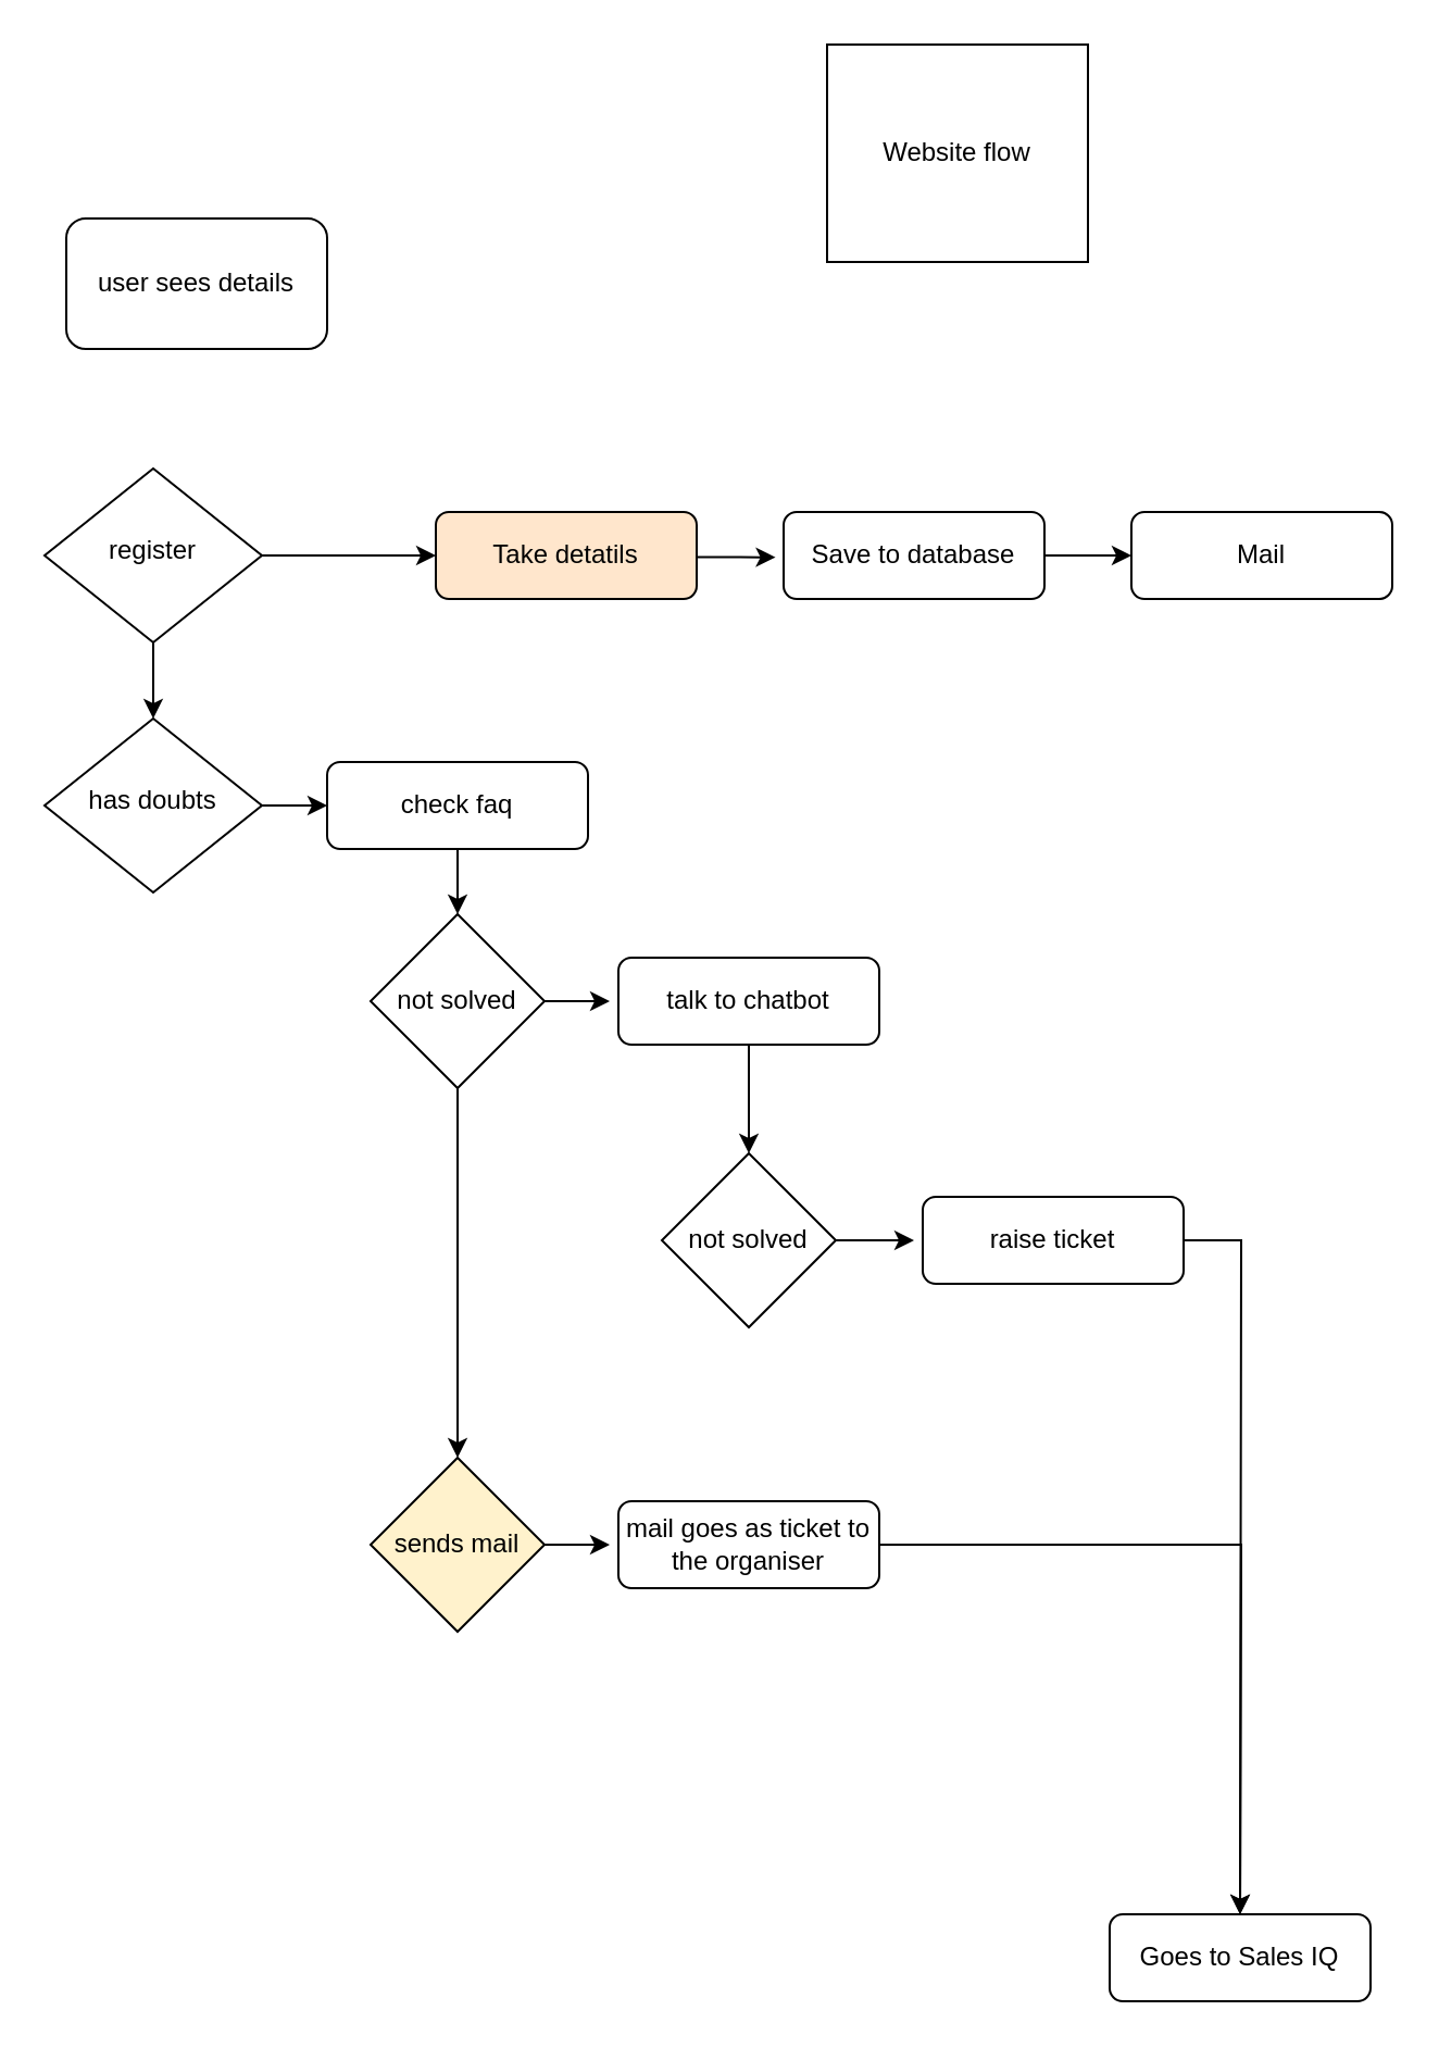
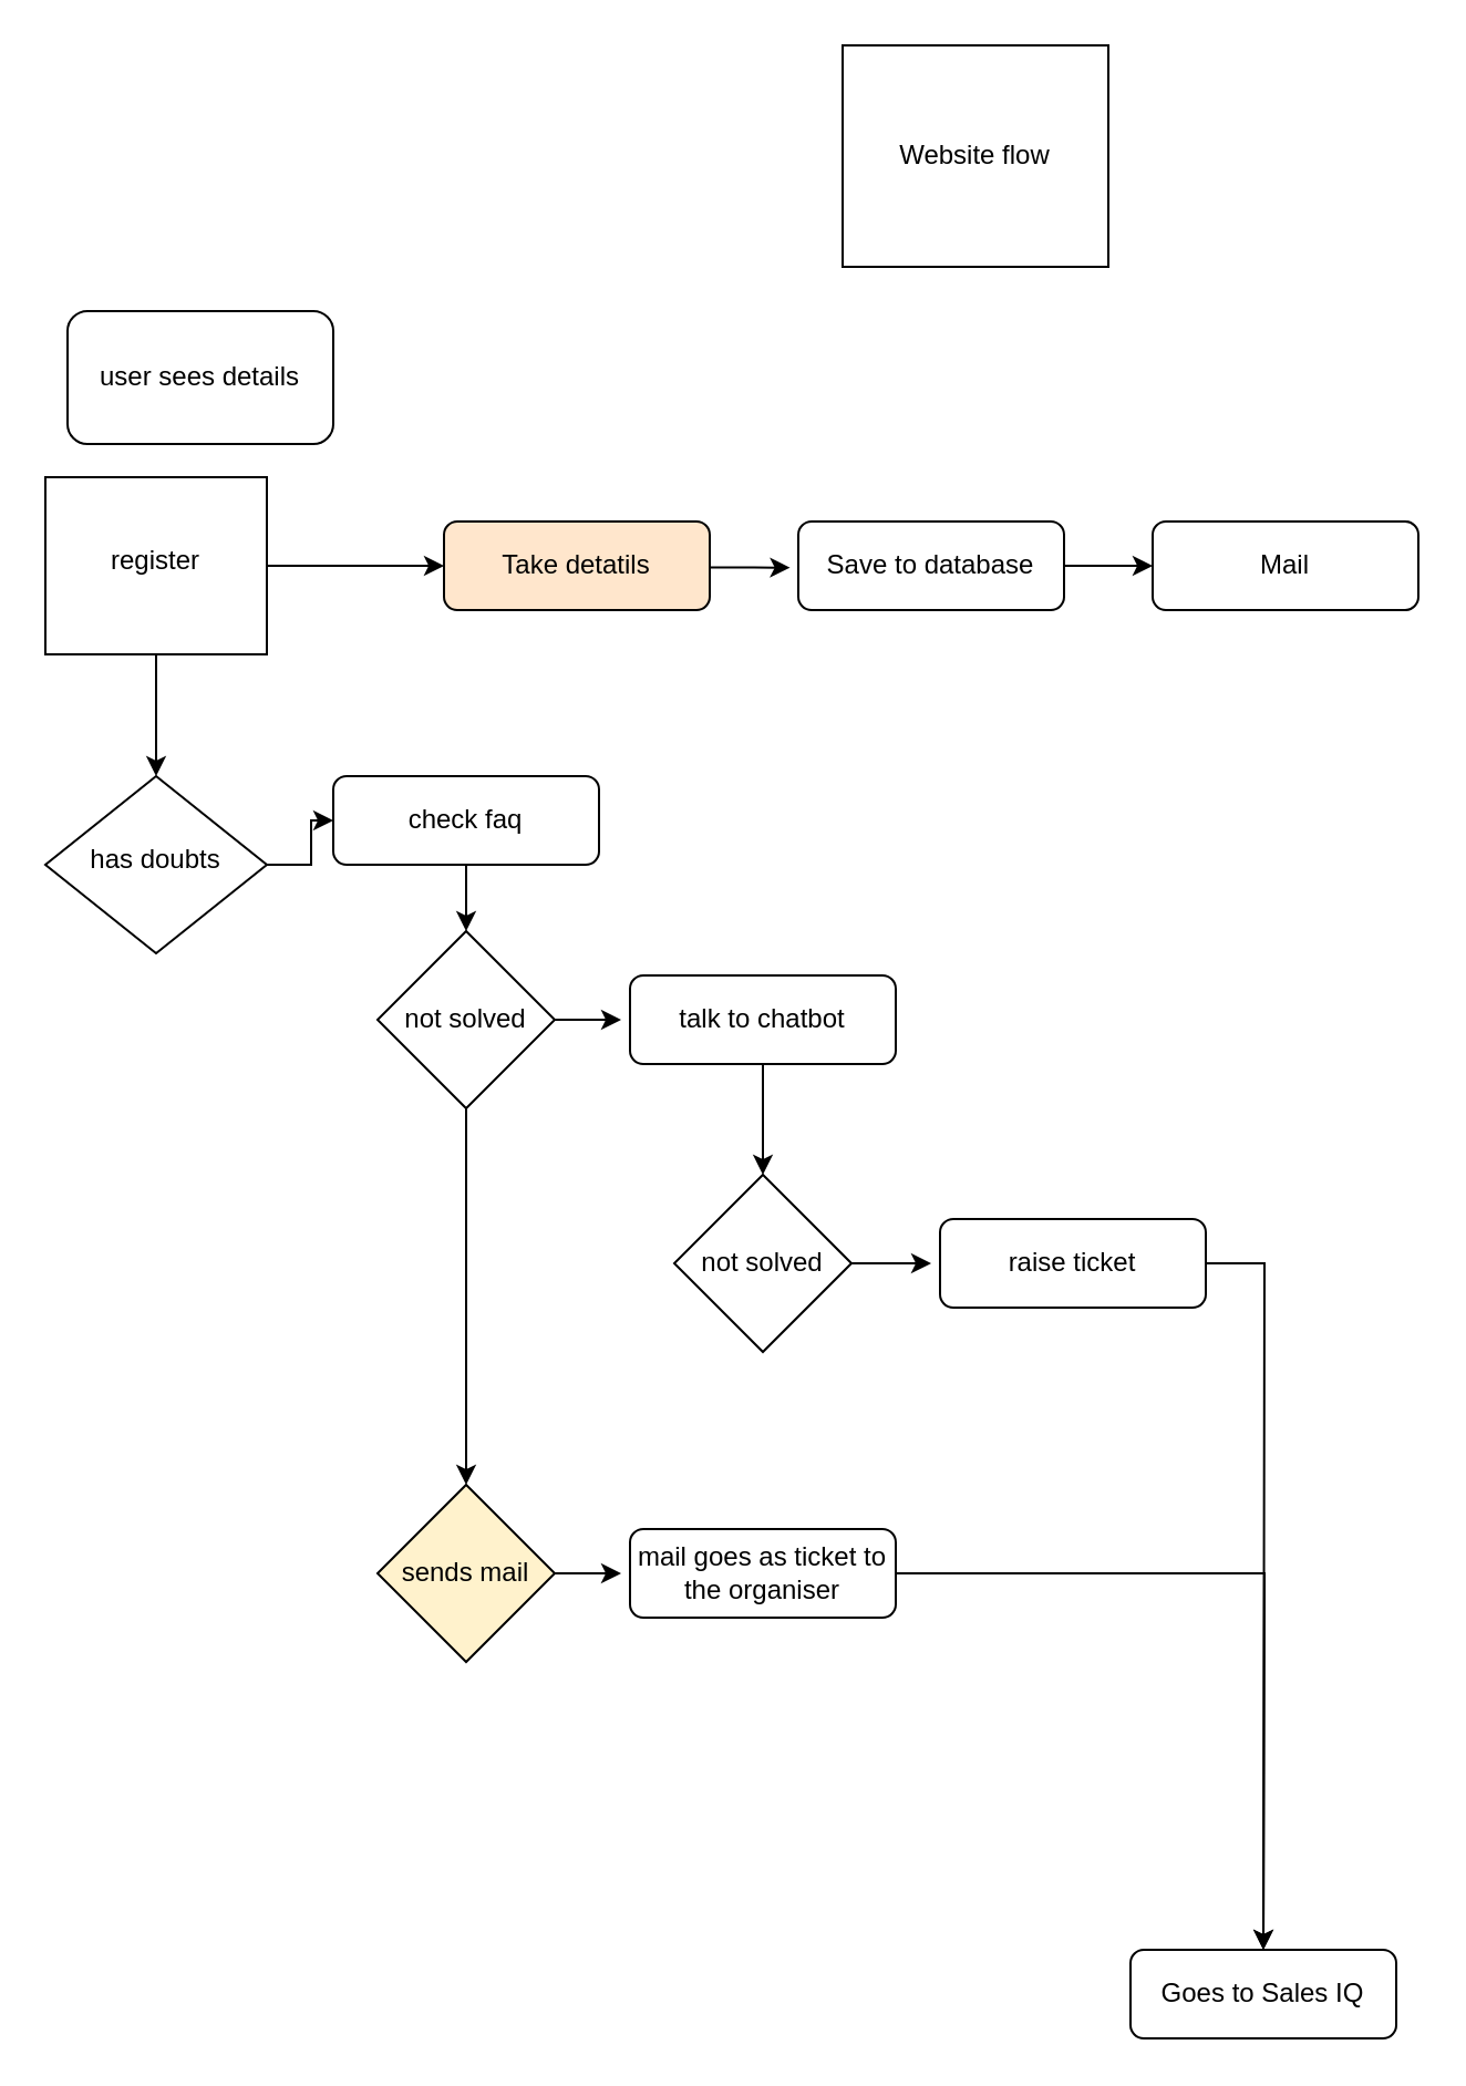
  <mxCell id="0" />
  <mxCell id="1" parent="0" />
  <mxCell id="2" value="Mail" style="rounded=1;whiteSpace=wrap;html=1;fontSize=12;glass=0;strokeWidth=1;shadow=0;" parent="1" vertex="1"><mxGeometry x="520" y="235" width="120" height="40" as="geometry" /></mxCell>
  <mxCell id="3" style="edgeStyle=orthogonalEdgeStyle;rounded=0;orthogonalLoop=1;jettySize=auto;html=1;entryX=0.5;entryY=0;entryDx=0;entryDy=0;" edge="1" parent="1" source="4" target="13"><mxGeometry relative="1" as="geometry" /></mxCell>
- <mxCell id="4" value="register" style="rhombus;whiteSpace=wrap;html=1;shadow=0;fontFamily=Helvetica;fontSize=12;align=center;strokeWidth=1;spacing=6;spacingTop=-4;" parent="1" vertex="1"><mxGeometry x="20" y="215" width="100" height="80" as="geometry" /></mxCell>
+ <mxCell id="4" value="register" style="whiteSpace=wrap;html=1;shadow=0;fontFamily=Helvetica;fontSize=12;align=center;strokeWidth=1;spacing=6;spacingTop=-4;rounded=0;" parent="1" vertex="1"><mxGeometry x="20" y="215" width="100" height="80" as="geometry" /></mxCell>
  <mxCell id="5" style="edgeStyle=orthogonalEdgeStyle;rounded=0;orthogonalLoop=1;jettySize=auto;html=1;entryX=0;entryY=0.5;entryDx=0;entryDy=0;" edge="1" parent="1" source="6" target="2"><mxGeometry relative="1" as="geometry" /></mxCell>
  <mxCell id="6" value="Save to database" style="rounded=1;whiteSpace=wrap;html=1;fontSize=12;glass=0;strokeWidth=1;shadow=0;" parent="1" vertex="1"><mxGeometry x="360" y="235" width="120" height="40" as="geometry" /></mxCell>
  <mxCell id="7" value="Take detatils" style="rounded=1;whiteSpace=wrap;html=1;fontSize=12;glass=0;strokeWidth=1;shadow=0;fillColor=#ffe6cc;" parent="1" vertex="1"><mxGeometry x="200" y="235" width="120" height="40" as="geometry" /></mxCell>
  <mxCell id="8" value="Website flow" style="rounded=0;whiteSpace=wrap;html=1;" vertex="1" parent="1"><mxGeometry x="380" y="20" width="120" height="100" as="geometry" /></mxCell>
- <mxCell id="9" value="user sees details" style="rounded=1;whiteSpace=wrap;html=1;" vertex="1" parent="1"><mxGeometry x="30" y="100" width="120" height="60" as="geometry" /></mxCell>
+ <mxCell id="9" value="user sees details" style="rounded=1;whiteSpace=wrap;html=1;" vertex="1" parent="1"><mxGeometry x="30" y="140" width="120" height="60" as="geometry" /></mxCell>
  <mxCell id="10" style="edgeStyle=orthogonalEdgeStyle;rounded=0;orthogonalLoop=1;jettySize=auto;html=1;entryX=0;entryY=0.5;entryDx=0;entryDy=0;" edge="1" parent="1" source="4" target="7"><mxGeometry relative="1" as="geometry" /></mxCell>
  <mxCell id="11" style="edgeStyle=orthogonalEdgeStyle;rounded=0;orthogonalLoop=1;jettySize=auto;html=1;entryX=-0.031;entryY=0.521;entryDx=0;entryDy=0;entryPerimeter=0;" edge="1" parent="1" source="7" target="6"><mxGeometry relative="1" as="geometry"><Array as="points"><mxPoint x="340" y="255" /></Array></mxGeometry></mxCell>
  <mxCell id="12" style="edgeStyle=orthogonalEdgeStyle;rounded=0;orthogonalLoop=1;jettySize=auto;html=1;entryX=0;entryY=0.5;entryDx=0;entryDy=0;" edge="1" parent="1" source="13" target="15"><mxGeometry relative="1" as="geometry" /></mxCell>
- <mxCell id="13" value="has doubts" style="rhombus;whiteSpace=wrap;html=1;shadow=0;fontFamily=Helvetica;fontSize=12;align=center;strokeWidth=1;spacing=6;spacingTop=-4;" vertex="1" parent="1"><mxGeometry x="20" y="330" width="100" height="80" as="geometry" /></mxCell>
+ <mxCell id="13" value="has doubts" style="rhombus;whiteSpace=wrap;html=1;shadow=0;fontFamily=Helvetica;fontSize=12;align=center;strokeWidth=1;spacing=6;spacingTop=-4;" vertex="1" parent="1"><mxGeometry x="20" y="350" width="100" height="80" as="geometry" /></mxCell>
  <mxCell id="14" style="edgeStyle=orthogonalEdgeStyle;rounded=0;orthogonalLoop=1;jettySize=auto;html=1;entryX=0.5;entryY=0;entryDx=0;entryDy=0;" edge="1" parent="1" source="15" target="20"><mxGeometry relative="1" as="geometry" /></mxCell>
  <mxCell id="15" value="check faq" style="rounded=1;whiteSpace=wrap;html=1;fontSize=12;glass=0;strokeWidth=1;shadow=0;" vertex="1" parent="1"><mxGeometry x="150" y="350" width="120" height="40" as="geometry" /></mxCell>
  <mxCell id="16" style="edgeStyle=orthogonalEdgeStyle;rounded=0;orthogonalLoop=1;jettySize=auto;html=1;entryX=0.5;entryY=0;entryDx=0;entryDy=0;" edge="1" parent="1" source="17" target="21"><mxGeometry relative="1" as="geometry" /></mxCell>
  <mxCell id="17" value="talk to chatbot" style="rounded=1;whiteSpace=wrap;html=1;fontSize=12;glass=0;strokeWidth=1;shadow=0;" vertex="1" parent="1"><mxGeometry x="284" y="440" width="120" height="40" as="geometry" /></mxCell>
  <mxCell id="18" style="edgeStyle=orthogonalEdgeStyle;rounded=0;orthogonalLoop=1;jettySize=auto;html=1;" edge="1" parent="1" source="20"><mxGeometry relative="1" as="geometry"><mxPoint x="280" y="460" as="targetPoint" /></mxGeometry></mxCell>
  <mxCell id="19" style="edgeStyle=orthogonalEdgeStyle;rounded=0;orthogonalLoop=1;jettySize=auto;html=1;" edge="1" parent="1" source="20"><mxGeometry relative="1" as="geometry"><mxPoint x="210" y="670" as="targetPoint" /></mxGeometry></mxCell>
  <mxCell id="20" value="not solved" style="rhombus;whiteSpace=wrap;html=1;" vertex="1" parent="1"><mxGeometry x="170" y="420" width="80" height="80" as="geometry" /></mxCell>
  <mxCell id="21" value="not solved" style="rhombus;whiteSpace=wrap;html=1;" vertex="1" parent="1"><mxGeometry x="304" y="530" width="80" height="80" as="geometry" /></mxCell>
  <mxCell id="22" style="edgeStyle=orthogonalEdgeStyle;rounded=0;orthogonalLoop=1;jettySize=auto;html=1;" edge="1" source="21" parent="1"><mxGeometry relative="1" as="geometry"><mxPoint x="420" y="570" as="targetPoint" /></mxGeometry></mxCell>
  <mxCell id="23" style="edgeStyle=orthogonalEdgeStyle;rounded=0;orthogonalLoop=1;jettySize=auto;html=1;" edge="1" parent="1" source="24"><mxGeometry relative="1" as="geometry"><mxPoint x="570" y="880" as="targetPoint" /></mxGeometry></mxCell>
  <mxCell id="24" value="raise ticket" style="rounded=1;whiteSpace=wrap;html=1;fontSize=12;glass=0;strokeWidth=1;shadow=0;" vertex="1" parent="1"><mxGeometry x="424" y="550" width="120" height="40" as="geometry" /></mxCell>
  <mxCell id="25" style="edgeStyle=orthogonalEdgeStyle;rounded=0;orthogonalLoop=1;jettySize=auto;html=1;" edge="1" parent="1" source="26"><mxGeometry relative="1" as="geometry"><mxPoint x="570" y="880" as="targetPoint" /></mxGeometry></mxCell>
  <mxCell id="26" value="mail goes as ticket to the organiser" style="rounded=1;whiteSpace=wrap;html=1;fontSize=12;glass=0;strokeWidth=1;shadow=0;" vertex="1" parent="1"><mxGeometry x="284" y="690" width="120" height="40" as="geometry" /></mxCell>
  <mxCell id="27" style="edgeStyle=orthogonalEdgeStyle;rounded=0;orthogonalLoop=1;jettySize=auto;html=1;" edge="1" parent="1" source="28"><mxGeometry relative="1" as="geometry"><mxPoint x="280" y="710" as="targetPoint" /></mxGeometry></mxCell>
  <mxCell id="28" value="sends mail" style="rhombus;whiteSpace=wrap;html=1;fillColor=#fff2cc;" vertex="1" parent="1"><mxGeometry x="170" y="670" width="80" height="80" as="geometry" /></mxCell>
  <mxCell id="29" value="Goes to Sales IQ" style="rounded=1;whiteSpace=wrap;html=1;fontSize=12;glass=0;strokeWidth=1;shadow=0;" vertex="1" parent="1"><mxGeometry x="510" y="880" width="120" height="40" as="geometry" /></mxCell>
